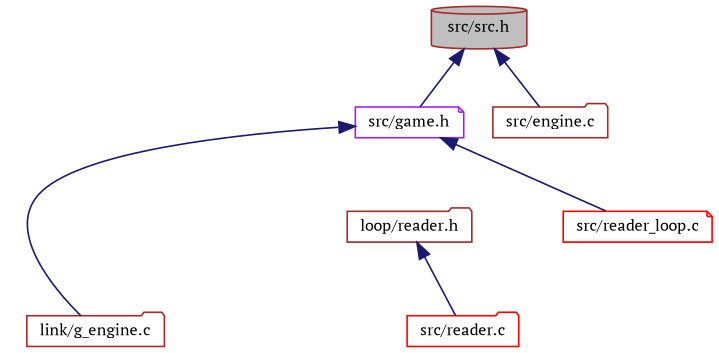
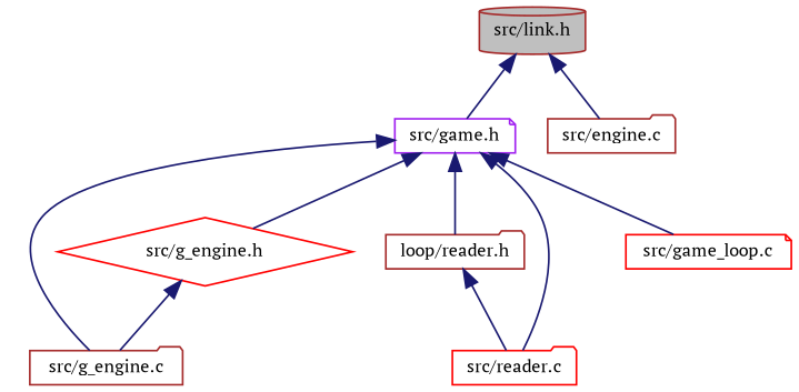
  digraph {
    fontname="PT Serif"
    node [color=brown fillcolor=white fontname="PT Serif" fontsize=10 shape=folder style=filled]
    edge [color=midnightblue dir=back fontname="PT Serif" fontsize=10 labelfontname=Helvetica labelfontsize=10 style=solid]
-   n1 [fillcolor=grey75 fontcolor=black height=0.2 label="src/src.h" shape=cylinder width=0.4]
+   n1 [fillcolor=grey75 fontcolor=black height=0.2 label="src/link.h" shape=cylinder width=0.4]
    n2 [color=purple height=0.2 label="src/game.h" shape=note width=0.4]
    n3 [height=0.2 label="src/engine.c" width=0.4]
-   n4 [height=0.2 label="link/g_engine.c" width=0.4]
+   n4 [height=0.2 label="src/g_engine.c" width=0.4]
+   n5 [color=red height=0.2 label="src/g_engine.h" shape=diamond width=0.4]
    n6 [height=0.2 label="loop/reader.h" width=0.4]
    n7 [color=red height=0.2 label="src/reader.c" width=0.4]
-   n8 [color=red height=0.2 label="src/reader_loop.c" shape=note width=0.4]
+   n8 [color=red height=0.2 label="src/game_loop.c" shape=note width=0.4]
    n1 -> n2
    n1 -> n3
    n2 -> n4
+   n2 -> n5
+   n2 -> n6
+   n2 -> n7
    n2 -> n8
+   n5 -> n4
    n6 -> n7
  }
